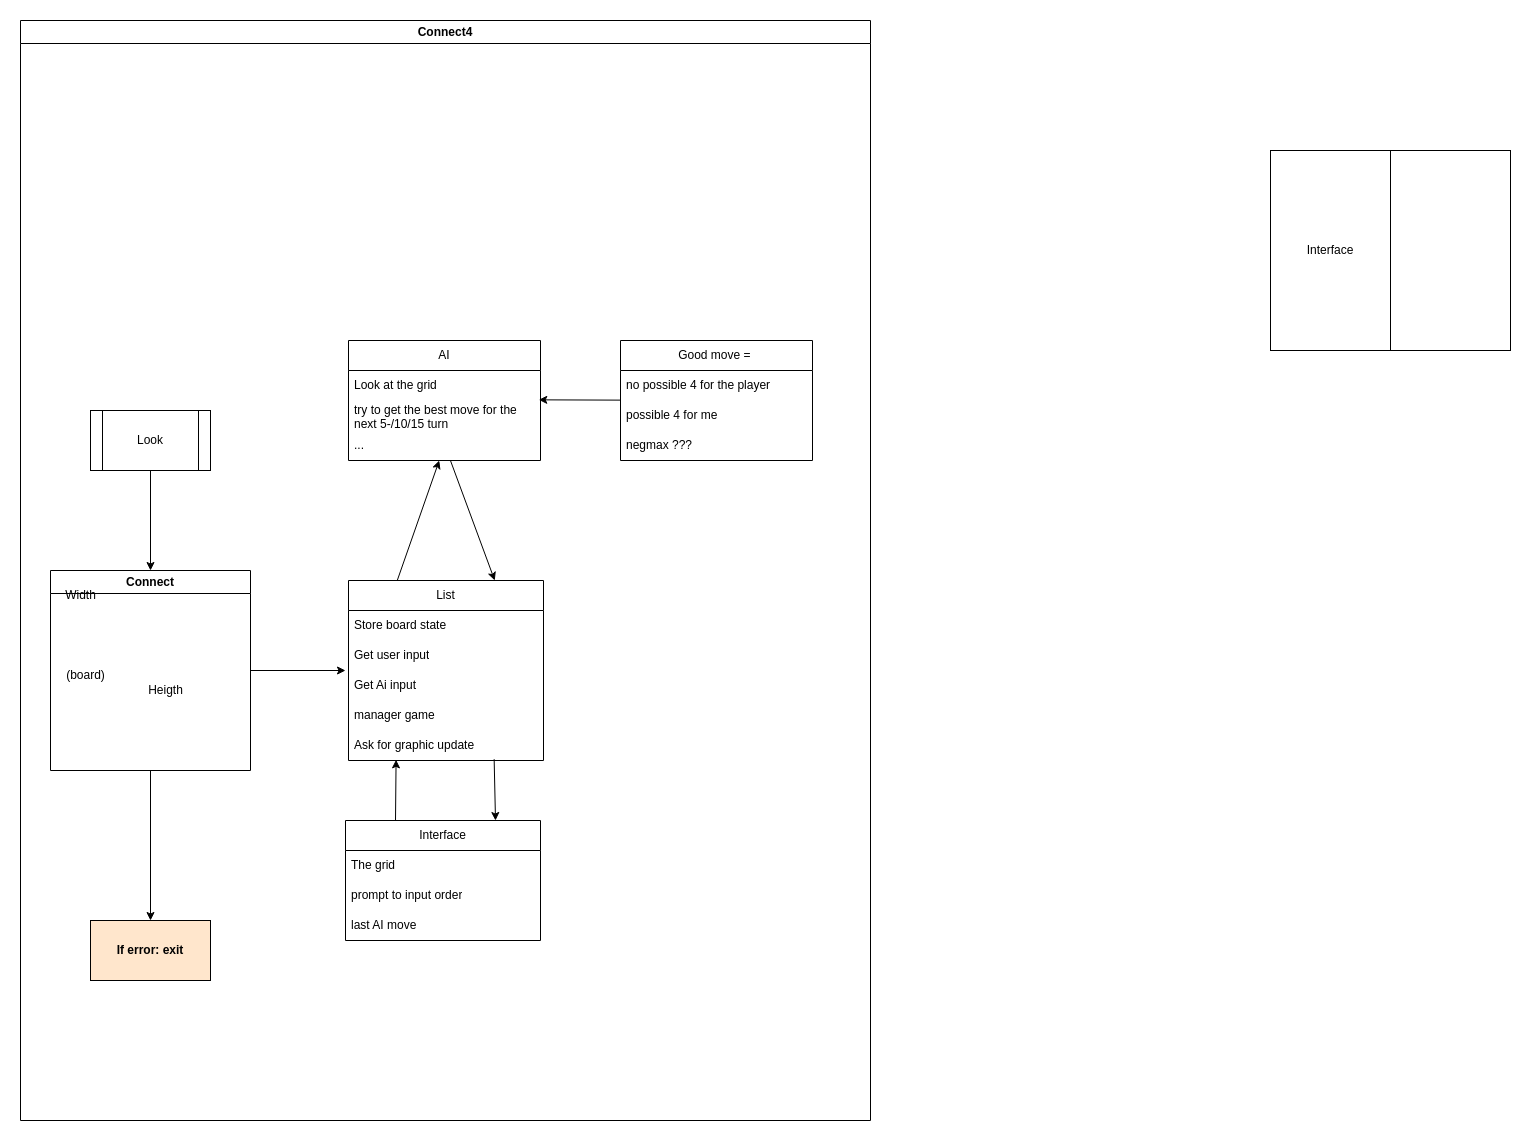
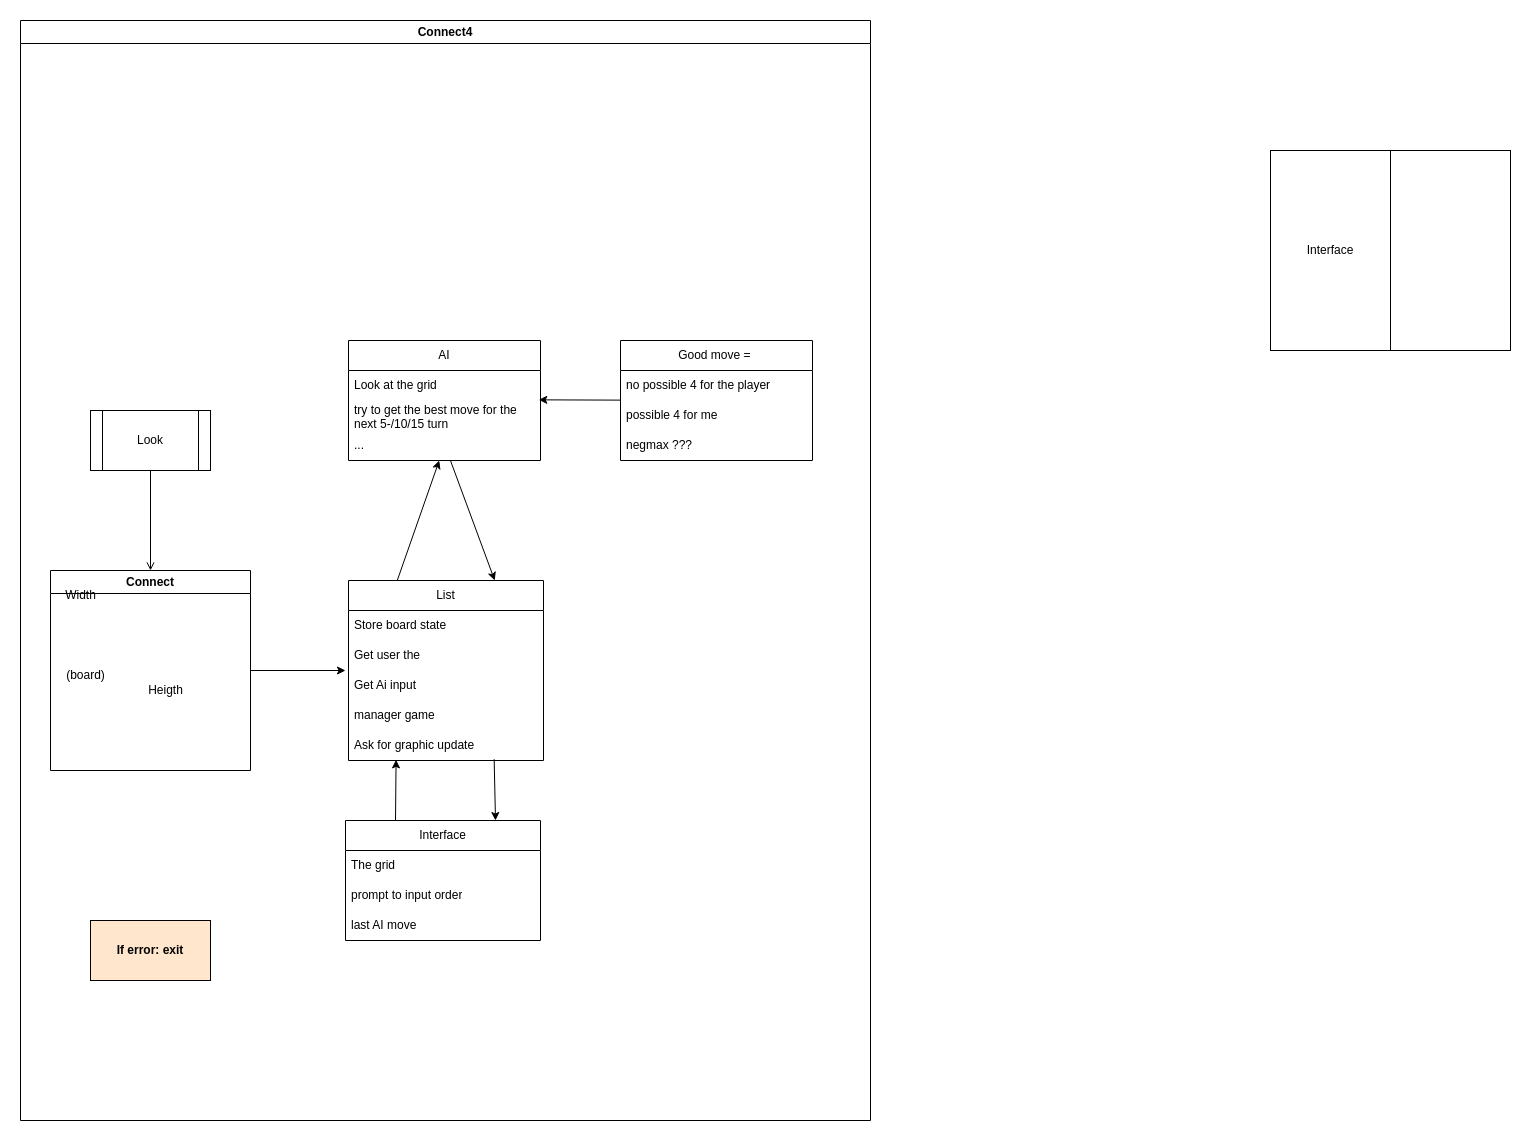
  <mxCell id="0" />
  <mxCell id="1" parent="0" />
  <mxCell id="2" value="Connect4" style="swimlane;whiteSpace=wrap;html=1;" parent="1" vertex="1"><mxGeometry width="850" height="1100" as="geometry" x="20" y="20" /></mxCell>
  <mxCell id="3" style="edgeStyle=none;html=1;entryX=0;entryY=0.5;entryDx=0;entryDy=0;" parent="2" source="5" edge="1"><mxGeometry relative="1" as="geometry"><mxPoint x="325" y="650" as="targetPoint" /></mxGeometry></mxCell>
- <mxCell id="4" value="" style="edgeStyle=none;html=1;" parent="2" source="5" target="21" edge="1"><mxGeometry relative="1" as="geometry" /></mxCell>
  <mxCell id="5" value="Connect" style="swimlane;whiteSpace=wrap;html=1;" parent="2" vertex="1"><mxGeometry x="30" y="550" width="200" height="200" as="geometry" /></mxCell>
  <mxCell id="6" value="Width" style="text;html=1;align=center;verticalAlign=middle;resizable=0;points=[];autosize=1;strokeColor=none;fillColor=none;" parent="5" vertex="1"><mxGeometry x="5" y="10" width="50" height="30" as="geometry" /></mxCell>
  <mxCell id="7" value="Heigth" style="text;html=1;align=center;verticalAlign=middle;resizable=0;points=[];autosize=1;strokeColor=none;fillColor=none;" parent="5" vertex="1"><mxGeometry x="85" y="105" width="60" height="30" as="geometry" /></mxCell>
  <mxCell id="8" value="(board)" style="text;html=1;align=center;verticalAlign=middle;resizable=0;points=[];autosize=1;strokeColor=none;fillColor=none;" parent="5" vertex="1"><mxGeometry x="-5" y="90" width="80" height="30" as="geometry" /></mxCell>
  <mxCell id="9" style="edgeStyle=none;html=1;exitX=0.531;exitY=1;exitDx=0;exitDy=0;entryX=0.75;entryY=0;entryDx=0;entryDy=0;exitPerimeter=0;" parent="2" source="29" target="13" edge="1"><mxGeometry relative="1" as="geometry"><mxPoint x="475" y="550" as="targetPoint" /><mxPoint x="475" y="520" as="sourcePoint" /></mxGeometry></mxCell>
  <mxCell id="10" style="edgeStyle=none;html=1;exitX=0.25;exitY=0;exitDx=0;exitDy=0;" parent="2" source="13" target="29" edge="1"><mxGeometry relative="1" as="geometry"><mxPoint x="375" y="550" as="sourcePoint" /><mxPoint x="375" y="520" as="targetPoint" /></mxGeometry></mxCell>
- <mxCell id="11" style="edgeStyle=none;html=1;" parent="2" source="12" target="5" edge="1"><mxGeometry relative="1" as="geometry" /></mxCell>
+ <mxCell id="11" style="edgeStyle=none;html=1;endArrow=open;" parent="2" source="12" target="5" edge="1"><mxGeometry relative="1" as="geometry" /></mxCell>
  <mxCell id="12" value="Look" style="shape=process;whiteSpace=wrap;html=1;backgroundOutline=1;" parent="2" vertex="1"><mxGeometry x="70" y="390" width="120" height="60" as="geometry" /></mxCell>
  <mxCell id="13" value="List" style="swimlane;fontStyle=0;childLayout=stackLayout;horizontal=1;startSize=30;horizontalStack=0;resizeParent=1;resizeParentMax=0;resizeLast=0;collapsible=1;marginBottom=0;whiteSpace=wrap;html=1;" parent="2" vertex="1"><mxGeometry x="328" y="560" width="195" height="180" as="geometry" /></mxCell>
  <mxCell id="14" value="Store board state" style="text;strokeColor=none;fillColor=none;align=left;verticalAlign=middle;spacingLeft=4;spacingRight=4;overflow=hidden;points=[[0,0.5],[1,0.5]];portConstraint=eastwest;rotatable=0;whiteSpace=wrap;html=1;" parent="13" vertex="1"><mxGeometry y="30" width="195" height="30" as="geometry" /></mxCell>
- <mxCell id="15" value="Get user input" style="text;strokeColor=none;fillColor=none;align=left;verticalAlign=middle;spacingLeft=4;spacingRight=4;overflow=hidden;points=[[0,0.5],[1,0.5]];portConstraint=eastwest;rotatable=0;whiteSpace=wrap;html=1;" parent="13" vertex="1"><mxGeometry y="60" width="195" height="30" as="geometry" /></mxCell>
+ <mxCell id="15" value="Get user the" style="text;strokeColor=none;fillColor=none;align=left;verticalAlign=middle;spacingLeft=4;spacingRight=4;overflow=hidden;points=[[0,0.5],[1,0.5]];portConstraint=eastwest;rotatable=0;whiteSpace=wrap;html=1;" parent="13" vertex="1"><mxGeometry y="60" width="195" height="30" as="geometry" /></mxCell>
  <mxCell id="16" value="Get Ai input" style="text;strokeColor=none;fillColor=none;align=left;verticalAlign=middle;spacingLeft=4;spacingRight=4;overflow=hidden;points=[[0,0.5],[1,0.5]];portConstraint=eastwest;rotatable=0;whiteSpace=wrap;html=1;" parent="13" vertex="1"><mxGeometry y="90" width="195" height="30" as="geometry" /></mxCell>
  <mxCell id="17" value="manager game" style="text;strokeColor=none;fillColor=none;align=left;verticalAlign=middle;spacingLeft=4;spacingRight=4;overflow=hidden;points=[[0,0.5],[1,0.5]];portConstraint=eastwest;rotatable=0;whiteSpace=wrap;html=1;" parent="13" vertex="1"><mxGeometry y="120" width="195" height="30" as="geometry" /></mxCell>
  <mxCell id="18" value="Ask for graphic update" style="text;strokeColor=none;fillColor=none;align=left;verticalAlign=middle;spacingLeft=4;spacingRight=4;overflow=hidden;points=[[0,0.5],[1,0.5]];portConstraint=eastwest;rotatable=0;whiteSpace=wrap;html=1;" parent="13" vertex="1"><mxGeometry y="150" width="195" height="30" as="geometry" /></mxCell>
  <mxCell id="19" style="edgeStyle=none;html=1;exitX=0.25;exitY=0;exitDx=0;exitDy=0;entryX=0.244;entryY=0.978;entryDx=0;entryDy=0;entryPerimeter=0;" parent="2" target="18" edge="1"><mxGeometry relative="1" as="geometry"><mxPoint x="375" y="800" as="sourcePoint" /></mxGeometry></mxCell>
  <mxCell id="20" value="" style="endArrow=classic;html=1;exitX=0.747;exitY=0.956;exitDx=0;exitDy=0;exitPerimeter=0;entryX=0.75;entryY=0;entryDx=0;entryDy=0;" parent="2" source="18" edge="1"><mxGeometry width="50" height="50" relative="1" as="geometry"><mxPoint x="570" y="740" as="sourcePoint" /><mxPoint x="475" y="800" as="targetPoint" /></mxGeometry></mxCell>
  <mxCell id="21" value="If error: exit" style="whiteSpace=wrap;html=1;fontStyle=1;startSize=23;fillColor=#ffe6cc;" parent="2" vertex="1"><mxGeometry x="70" y="900" width="120" height="60" as="geometry" /></mxCell>
  <mxCell id="22" value="Interface" style="swimlane;fontStyle=0;childLayout=stackLayout;horizontal=1;startSize=30;horizontalStack=0;resizeParent=1;resizeParentMax=0;resizeLast=0;collapsible=1;marginBottom=0;whiteSpace=wrap;html=1;" parent="2" vertex="1"><mxGeometry x="325" y="800" width="195" height="120" as="geometry" /></mxCell>
  <mxCell id="23" value="The grid" style="text;strokeColor=none;fillColor=none;align=left;verticalAlign=middle;spacingLeft=4;spacingRight=4;overflow=hidden;points=[[0,0.5],[1,0.5]];portConstraint=eastwest;rotatable=0;whiteSpace=wrap;html=1;" parent="22" vertex="1"><mxGeometry y="30" width="195" height="30" as="geometry" /></mxCell>
  <mxCell id="24" value="prompt to input order" style="text;strokeColor=none;fillColor=none;align=left;verticalAlign=middle;spacingLeft=4;spacingRight=4;overflow=hidden;points=[[0,0.5],[1,0.5]];portConstraint=eastwest;rotatable=0;whiteSpace=wrap;html=1;" parent="22" vertex="1"><mxGeometry y="60" width="195" height="30" as="geometry" /></mxCell>
  <mxCell id="25" value="last AI move" style="text;strokeColor=none;fillColor=none;align=left;verticalAlign=middle;spacingLeft=4;spacingRight=4;overflow=hidden;points=[[0,0.5],[1,0.5]];portConstraint=eastwest;rotatable=0;whiteSpace=wrap;html=1;" parent="22" vertex="1"><mxGeometry y="90" width="195" height="30" as="geometry" /></mxCell>
  <mxCell id="26" value="AI" style="swimlane;fontStyle=0;childLayout=stackLayout;horizontal=1;startSize=30;horizontalStack=0;resizeParent=1;resizeParentMax=0;resizeLast=0;collapsible=1;marginBottom=0;whiteSpace=wrap;html=1;" parent="2" vertex="1"><mxGeometry x="328" y="320" width="192" height="120" as="geometry" /></mxCell>
  <mxCell id="27" value="Look at the grid" style="text;strokeColor=none;fillColor=none;align=left;verticalAlign=middle;spacingLeft=4;spacingRight=4;overflow=hidden;points=[[0,0.5],[1,0.5]];portConstraint=eastwest;rotatable=0;whiteSpace=wrap;html=1;" parent="26" vertex="1"><mxGeometry y="30" width="192" height="30" as="geometry" /></mxCell>
  <mxCell id="28" value="try to get the best move for the next 5-/10/15 turn" style="text;strokeColor=none;fillColor=none;align=left;verticalAlign=middle;spacingLeft=4;spacingRight=4;overflow=hidden;points=[[0,0.5],[1,0.5]];portConstraint=eastwest;rotatable=0;whiteSpace=wrap;html=1;" parent="26" vertex="1"><mxGeometry y="60" width="192" height="30" as="geometry" /></mxCell>
  <mxCell id="29" value="..." style="text;strokeColor=none;fillColor=none;align=left;verticalAlign=middle;spacingLeft=4;spacingRight=4;overflow=hidden;points=[[0,0.5],[1,0.5]];portConstraint=eastwest;rotatable=0;whiteSpace=wrap;html=1;" parent="26" vertex="1"><mxGeometry y="90" width="192" height="30" as="geometry" /></mxCell>
  <mxCell id="30" value="Good move =&amp;nbsp;" style="swimlane;fontStyle=0;childLayout=stackLayout;horizontal=1;startSize=30;horizontalStack=0;resizeParent=1;resizeParentMax=0;resizeLast=0;collapsible=1;marginBottom=0;whiteSpace=wrap;html=1;" parent="2" vertex="1"><mxGeometry x="600" y="320" width="192" height="120" as="geometry" /></mxCell>
  <mxCell id="31" value="no possible 4 for the player" style="text;strokeColor=none;fillColor=none;align=left;verticalAlign=middle;spacingLeft=4;spacingRight=4;overflow=hidden;points=[[0,0.5],[1,0.5]];portConstraint=eastwest;rotatable=0;whiteSpace=wrap;html=1;" parent="30" vertex="1"><mxGeometry y="30" width="192" height="30" as="geometry" /></mxCell>
  <mxCell id="32" value="possible 4 for me" style="text;strokeColor=none;fillColor=none;align=left;verticalAlign=middle;spacingLeft=4;spacingRight=4;overflow=hidden;points=[[0,0.5],[1,0.5]];portConstraint=eastwest;rotatable=0;whiteSpace=wrap;html=1;" parent="30" vertex="1"><mxGeometry y="60" width="192" height="30" as="geometry" /></mxCell>
  <mxCell id="33" value="negmax ???" style="text;strokeColor=none;fillColor=none;align=left;verticalAlign=middle;spacingLeft=4;spacingRight=4;overflow=hidden;points=[[0,0.5],[1,0.5]];portConstraint=eastwest;rotatable=0;whiteSpace=wrap;html=1;" parent="30" vertex="1"><mxGeometry y="90" width="192" height="30" as="geometry" /></mxCell>
  <mxCell id="34" style="edgeStyle=none;html=1;entryX=0.991;entryY=-0.022;entryDx=0;entryDy=0;entryPerimeter=0;" parent="2" source="30" target="28" edge="1"><mxGeometry relative="1" as="geometry" /></mxCell>
  <mxCell id="35" value="" style="swimlane;startSize=0;" vertex="1" parent="1"><mxGeometry x="1270" y="150" width="240" height="200" as="geometry" /></mxCell>
  <mxCell id="36" value="" style="rounded=0;whiteSpace=wrap;html=1;" vertex="1" parent="35"><mxGeometry x="120" width="120" height="200" as="geometry" /></mxCell>
  <mxCell id="37" value="Interface" style="rounded=0;whiteSpace=wrap;html=1;" vertex="1" parent="1"><mxGeometry x="1270" y="150" width="120" height="200" as="geometry" /></mxCell>
